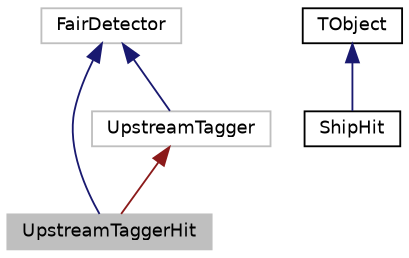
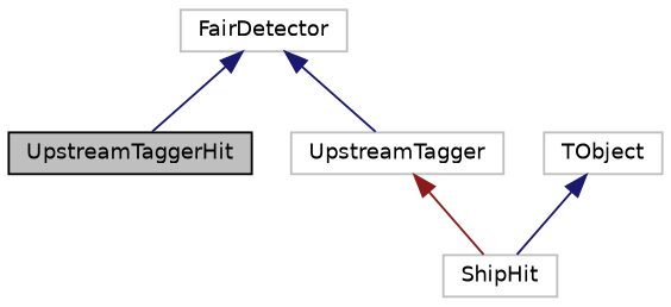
  digraph {
    node [color=grey75 fillcolor=white fontname=Helvetica fontsize=10 shape=record style=filled]
    edge [color=midnightblue dir=back fontname=Helvetica fontsize=10 labelfontname=Helvetica labelfontsize=10 style=solid]
-   n1 [fillcolor=grey75 fontcolor=black height=0.2 label=UpstreamTaggerHit width=0.4]
-   n2 [color=black height=0.2 label=ShipHit width=0.4]
-   n3 [color=black height=0.2 label=TObject width=0.4]
+   n1 [color=black fillcolor=grey75 fontcolor=black height=0.2 label=UpstreamTaggerHit width=0.4]
+   n2 [height=0.2 label=ShipHit width=0.4]
+   n3 [height=0.2 label=TObject width=0.4]
    n4 [height=0.2 label=UpstreamTagger width=0.4]
    n5 [height=0.2 label=FairDetector width=0.4]
    n3 -> n2
-   n4 -> n1 [color=firebrick4]
+   n4 -> n2 [color=firebrick4]
    n5 -> n1
    n5 -> n4
  }
